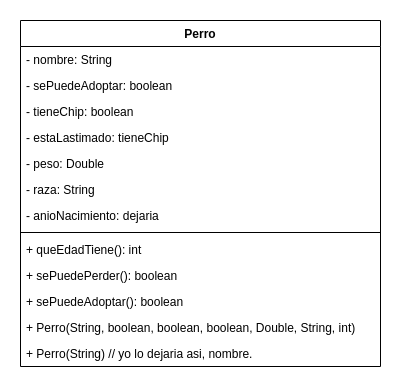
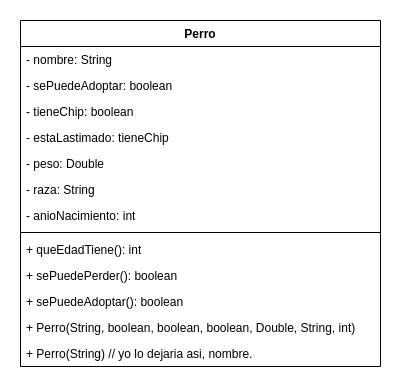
  <mxCell id="0" />
  <mxCell id="1" parent="0" />
  <mxCell id="2" value="Perro" style="swimlane;fontStyle=1;align=center;verticalAlign=top;childLayout=stackLayout;horizontal=1;startSize=26;horizontalStack=0;resizeParent=1;resizeParentMax=0;resizeLast=0;collapsible=1;marginBottom=0;" vertex="1" parent="1"><mxGeometry x="20" y="20" width="360" height="346" as="geometry" /></mxCell>
  <mxCell id="3" value="- nombre: String" style="text;strokeColor=none;fillColor=none;align=left;verticalAlign=top;spacingLeft=4;spacingRight=4;overflow=hidden;rotatable=0;points=[[0,0.5],[1,0.5]];portConstraint=eastwest;" vertex="1" parent="2"><mxGeometry y="26" width="360" height="26" as="geometry" /></mxCell>
  <mxCell id="4" value="- sePuedeAdoptar: boolean" style="text;strokeColor=none;fillColor=none;align=left;verticalAlign=top;spacingLeft=4;spacingRight=4;overflow=hidden;rotatable=0;points=[[0,0.5],[1,0.5]];portConstraint=eastwest;" vertex="1" parent="2"><mxGeometry y="52" width="360" height="26" as="geometry" /></mxCell>
  <mxCell id="5" value="- tieneChip: boolean" style="text;strokeColor=none;fillColor=none;align=left;verticalAlign=top;spacingLeft=4;spacingRight=4;overflow=hidden;rotatable=0;points=[[0,0.5],[1,0.5]];portConstraint=eastwest;" vertex="1" parent="2"><mxGeometry y="78" width="360" height="26" as="geometry" /></mxCell>
  <mxCell id="6" value="- estaLastimado: tieneChip" style="text;strokeColor=none;fillColor=none;align=left;verticalAlign=top;spacingLeft=4;spacingRight=4;overflow=hidden;rotatable=0;points=[[0,0.5],[1,0.5]];portConstraint=eastwest;" vertex="1" parent="2"><mxGeometry y="104" width="360" height="26" as="geometry" /></mxCell>
  <mxCell id="7" value="- peso: Double" style="text;strokeColor=none;fillColor=none;align=left;verticalAlign=top;spacingLeft=4;spacingRight=4;overflow=hidden;rotatable=0;points=[[0,0.5],[1,0.5]];portConstraint=eastwest;" vertex="1" parent="2"><mxGeometry y="130" width="360" height="26" as="geometry" /></mxCell>
  <mxCell id="8" value="- raza: String" style="text;strokeColor=none;fillColor=none;align=left;verticalAlign=top;spacingLeft=4;spacingRight=4;overflow=hidden;rotatable=0;points=[[0,0.5],[1,0.5]];portConstraint=eastwest;" vertex="1" parent="2"><mxGeometry y="156" width="360" height="26" as="geometry" /></mxCell>
- <mxCell id="9" value="- anioNacimiento: dejaria" style="text;strokeColor=none;fillColor=none;align=left;verticalAlign=top;spacingLeft=4;spacingRight=4;overflow=hidden;rotatable=0;points=[[0,0.5],[1,0.5]];portConstraint=eastwest;" vertex="1" parent="2"><mxGeometry y="182" width="360" height="26" as="geometry" /></mxCell>
+ <mxCell id="9" value="- anioNacimiento: int" style="text;strokeColor=none;fillColor=none;align=left;verticalAlign=top;spacingLeft=4;spacingRight=4;overflow=hidden;rotatable=0;points=[[0,0.5],[1,0.5]];portConstraint=eastwest;" vertex="1" parent="2"><mxGeometry y="182" width="360" height="26" as="geometry" /></mxCell>
  <mxCell id="10" value="" style="line;strokeWidth=1;fillColor=none;align=left;verticalAlign=middle;spacingTop=-1;spacingLeft=3;spacingRight=3;rotatable=0;labelPosition=right;points=[];portConstraint=eastwest;" vertex="1" parent="2"><mxGeometry y="208" width="360" height="8" as="geometry" /></mxCell>
  <mxCell id="11" value="+ queEdadTiene(): int" style="text;strokeColor=none;fillColor=none;align=left;verticalAlign=top;spacingLeft=4;spacingRight=4;overflow=hidden;rotatable=0;points=[[0,0.5],[1,0.5]];portConstraint=eastwest;" vertex="1" parent="2"><mxGeometry y="216" width="360" height="26" as="geometry" /></mxCell>
  <mxCell id="12" value="+ sePuedePerder(): boolean" style="text;strokeColor=none;fillColor=none;align=left;verticalAlign=top;spacingLeft=4;spacingRight=4;overflow=hidden;rotatable=0;points=[[0,0.5],[1,0.5]];portConstraint=eastwest;" vertex="1" parent="2"><mxGeometry y="242" width="360" height="26" as="geometry" /></mxCell>
  <mxCell id="13" value="+ sePuedeAdoptar(): boolean" style="text;strokeColor=none;fillColor=none;align=left;verticalAlign=top;spacingLeft=4;spacingRight=4;overflow=hidden;rotatable=0;points=[[0,0.5],[1,0.5]];portConstraint=eastwest;" vertex="1" parent="2"><mxGeometry y="268" width="360" height="26" as="geometry" /></mxCell>
  <mxCell id="14" value="+ Perro(String, boolean, boolean, boolean, Double, String, int)" style="text;strokeColor=none;fillColor=none;align=left;verticalAlign=top;spacingLeft=4;spacingRight=4;overflow=hidden;rotatable=0;points=[[0,0.5],[1,0.5]];portConstraint=eastwest;" vertex="1" parent="2"><mxGeometry y="294" width="360" height="26" as="geometry" /></mxCell>
  <mxCell id="15" value="+ Perro(String) // yo lo dejaria asi, nombre." style="text;strokeColor=none;fillColor=none;align=left;verticalAlign=top;spacingLeft=4;spacingRight=4;overflow=hidden;rotatable=0;points=[[0,0.5],[1,0.5]];portConstraint=eastwest;" vertex="1" parent="2"><mxGeometry y="320" width="360" height="26" as="geometry" /></mxCell>
